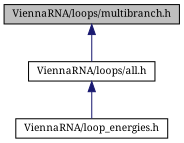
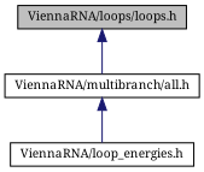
  digraph {
    fontname="Noto Serif"
    node [color=black fontname="Noto Serif" fontsize=10 shape=record]
    edge [color=midnightblue dir=back fontname="Noto Serif" fontsize=10 labelfontname=Helvetica labelfontsize=10 style=solid]
-   n1 [fillcolor=grey75 fontcolor=black height=0.2 label="ViennaRNA/loops/multibranch.h" style=filled width=0.4]
-   n2 [height=0.2 label="ViennaRNA/loops/all.h" width=0.4]
+   n1 [fillcolor=grey75 fontcolor=black height=0.2 label="ViennaRNA/loops/loops.h" style=filled width=0.4]
+   n2 [height=0.2 label="ViennaRNA/multibranch/all.h" width=0.4]
    n3 [height=0.2 label="ViennaRNA/loop_energies.h" width=0.4]
    n1 -> n2
    n2 -> n3
  }
